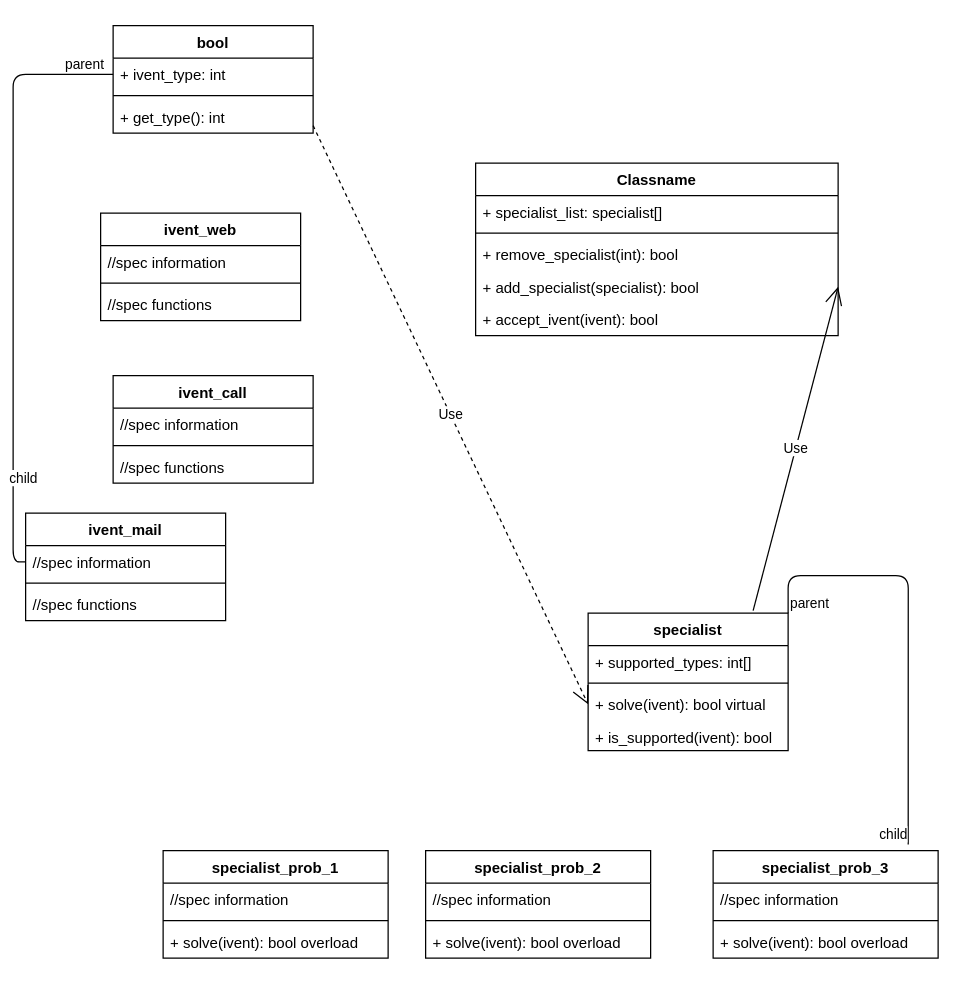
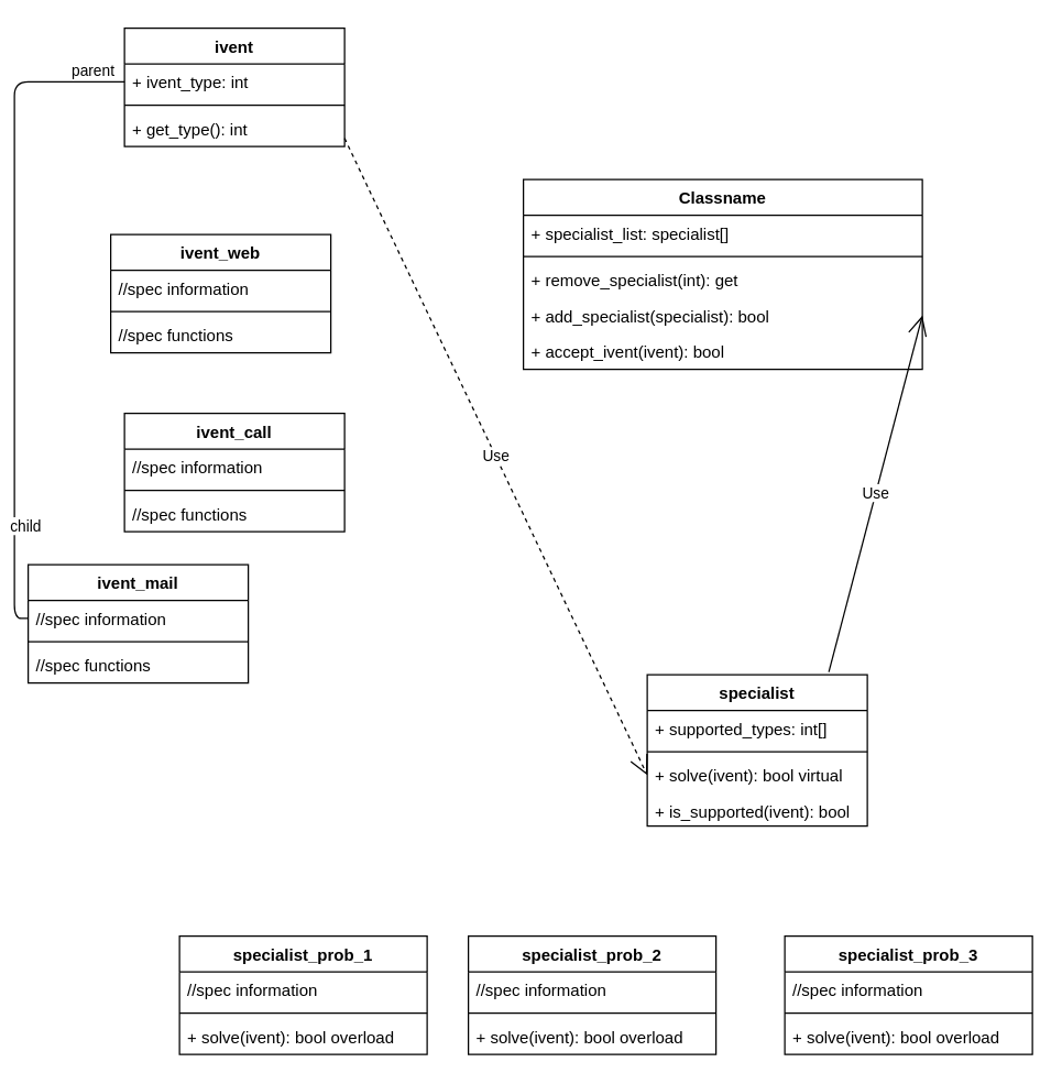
  <mxCell id="0" />
  <mxCell id="1" parent="0" />
- <mxCell id="2" value="bool" style="swimlane;fontStyle=1;align=center;verticalAlign=top;childLayout=stackLayout;horizontal=1;startSize=26;horizontalStack=0;resizeParent=1;resizeParentMax=0;resizeLast=0;collapsible=1;marginBottom=0;" vertex="1" parent="1"><mxGeometry x="90" y="20" width="160" height="86" as="geometry" /></mxCell>
+ <mxCell id="2" value="ivent" style="swimlane;fontStyle=1;align=center;verticalAlign=top;childLayout=stackLayout;horizontal=1;startSize=26;horizontalStack=0;resizeParent=1;resizeParentMax=0;resizeLast=0;collapsible=1;marginBottom=0;" vertex="1" parent="1"><mxGeometry x="90" y="20" width="160" height="86" as="geometry" /></mxCell>
  <mxCell id="3" value="+ ivent_type: int" style="text;strokeColor=none;fillColor=none;align=left;verticalAlign=top;spacingLeft=4;spacingRight=4;overflow=hidden;rotatable=0;points=[[0,0.5],[1,0.5]];portConstraint=eastwest;" vertex="1" parent="2"><mxGeometry y="26" width="160" height="26" as="geometry" /></mxCell>
  <mxCell id="4" value="" style="line;strokeWidth=1;fillColor=none;align=left;verticalAlign=middle;spacingTop=-1;spacingLeft=3;spacingRight=3;rotatable=0;labelPosition=right;points=[];portConstraint=eastwest;" vertex="1" parent="2"><mxGeometry y="52" width="160" height="8" as="geometry" /></mxCell>
  <mxCell id="5" value="+ get_type(): int" style="text;strokeColor=none;fillColor=none;align=left;verticalAlign=top;spacingLeft=4;spacingRight=4;overflow=hidden;rotatable=0;points=[[0,0.5],[1,0.5]];portConstraint=eastwest;" vertex="1" parent="2"><mxGeometry y="60" width="160" height="26" as="geometry" /></mxCell>
  <mxCell id="6" value="ivent_web" style="swimlane;fontStyle=1;align=center;verticalAlign=top;childLayout=stackLayout;horizontal=1;startSize=26;horizontalStack=0;resizeParent=1;resizeParentMax=0;resizeLast=0;collapsible=1;marginBottom=0;" vertex="1" parent="1"><mxGeometry x="80" y="170" width="160" height="86" as="geometry" /></mxCell>
  <mxCell id="7" value="//spec information" style="text;strokeColor=none;fillColor=none;align=left;verticalAlign=top;spacingLeft=4;spacingRight=4;overflow=hidden;rotatable=0;points=[[0,0.5],[1,0.5]];portConstraint=eastwest;" vertex="1" parent="6"><mxGeometry y="26" width="160" height="26" as="geometry" /></mxCell>
  <mxCell id="8" value="" style="line;strokeWidth=1;fillColor=none;align=left;verticalAlign=middle;spacingTop=-1;spacingLeft=3;spacingRight=3;rotatable=0;labelPosition=right;points=[];portConstraint=eastwest;" vertex="1" parent="6"><mxGeometry y="52" width="160" height="8" as="geometry" /></mxCell>
  <mxCell id="9" value="//spec functions" style="text;strokeColor=none;fillColor=none;align=left;verticalAlign=top;spacingLeft=4;spacingRight=4;overflow=hidden;rotatable=0;points=[[0,0.5],[1,0.5]];portConstraint=eastwest;" vertex="1" parent="6"><mxGeometry y="60" width="160" height="26" as="geometry" /></mxCell>
  <mxCell id="10" value="ivent_call" style="swimlane;fontStyle=1;align=center;verticalAlign=top;childLayout=stackLayout;horizontal=1;startSize=26;horizontalStack=0;resizeParent=1;resizeParentMax=0;resizeLast=0;collapsible=1;marginBottom=0;" vertex="1" parent="1"><mxGeometry x="90" y="300" width="160" height="86" as="geometry" /></mxCell>
  <mxCell id="11" value="//spec information" style="text;strokeColor=none;fillColor=none;align=left;verticalAlign=top;spacingLeft=4;spacingRight=4;overflow=hidden;rotatable=0;points=[[0,0.5],[1,0.5]];portConstraint=eastwest;" vertex="1" parent="10"><mxGeometry y="26" width="160" height="26" as="geometry" /></mxCell>
  <mxCell id="12" value="" style="line;strokeWidth=1;fillColor=none;align=left;verticalAlign=middle;spacingTop=-1;spacingLeft=3;spacingRight=3;rotatable=0;labelPosition=right;points=[];portConstraint=eastwest;" vertex="1" parent="10"><mxGeometry y="52" width="160" height="8" as="geometry" /></mxCell>
  <mxCell id="13" value="//spec functions" style="text;strokeColor=none;fillColor=none;align=left;verticalAlign=top;spacingLeft=4;spacingRight=4;overflow=hidden;rotatable=0;points=[[0,0.5],[1,0.5]];portConstraint=eastwest;" vertex="1" parent="10"><mxGeometry y="60" width="160" height="26" as="geometry" /></mxCell>
  <mxCell id="14" value="ivent_mail" style="swimlane;fontStyle=1;align=center;verticalAlign=top;childLayout=stackLayout;horizontal=1;startSize=26;horizontalStack=0;resizeParent=1;resizeParentMax=0;resizeLast=0;collapsible=1;marginBottom=0;" vertex="1" parent="1"><mxGeometry x="20" y="410" width="160" height="86" as="geometry" /></mxCell>
  <mxCell id="15" value="//spec information" style="text;strokeColor=none;fillColor=none;align=left;verticalAlign=top;spacingLeft=4;spacingRight=4;overflow=hidden;rotatable=0;points=[[0,0.5],[1,0.5]];portConstraint=eastwest;" vertex="1" parent="14"><mxGeometry y="26" width="160" height="26" as="geometry" /></mxCell>
  <mxCell id="16" value="" style="line;strokeWidth=1;fillColor=none;align=left;verticalAlign=middle;spacingTop=-1;spacingLeft=3;spacingRight=3;rotatable=0;labelPosition=right;points=[];portConstraint=eastwest;" vertex="1" parent="14"><mxGeometry y="52" width="160" height="8" as="geometry" /></mxCell>
  <mxCell id="17" value="//spec functions" style="text;strokeColor=none;fillColor=none;align=left;verticalAlign=top;spacingLeft=4;spacingRight=4;overflow=hidden;rotatable=0;points=[[0,0.5],[1,0.5]];portConstraint=eastwest;" vertex="1" parent="14"><mxGeometry y="60" width="160" height="26" as="geometry" /></mxCell>
  <mxCell id="18" value="" style="endArrow=none;html=1;edgeStyle=orthogonalEdgeStyle;exitX=0;exitY=0.5;exitDx=0;exitDy=0;entryX=0;entryY=0.5;entryDx=0;entryDy=0;" edge="1" parent="1" source="3" target="15"><mxGeometry relative="1" as="geometry"><mxPoint x="300" y="220" as="sourcePoint" /><mxPoint x="460" y="220" as="targetPoint" /></mxGeometry></mxCell>
  <mxCell id="19" value="parent" style="edgeLabel;resizable=0;html=1;align=left;verticalAlign=bottom;" connectable="0" vertex="1" parent="18"><mxGeometry x="-1" relative="1" as="geometry"><mxPoint x="-40" as="offset" /></mxGeometry></mxCell>
  <mxCell id="20" value="child" style="edgeLabel;resizable=0;html=1;align=right;verticalAlign=bottom;" connectable="0" vertex="1" parent="18"><mxGeometry x="1" relative="1" as="geometry"><mxPoint x="10" y="-59" as="offset" /></mxGeometry></mxCell>
  <mxCell id="21" value="Classname" style="swimlane;fontStyle=1;align=center;verticalAlign=top;childLayout=stackLayout;horizontal=1;startSize=26;horizontalStack=0;resizeParent=1;resizeParentMax=0;resizeLast=0;collapsible=1;marginBottom=0;" vertex="1" parent="1"><mxGeometry x="380" y="130" width="290" height="138" as="geometry" /></mxCell>
  <mxCell id="22" value="+ specialist_list: specialist[]" style="text;strokeColor=none;fillColor=none;align=left;verticalAlign=top;spacingLeft=4;spacingRight=4;overflow=hidden;rotatable=0;points=[[0,0.5],[1,0.5]];portConstraint=eastwest;" vertex="1" parent="21"><mxGeometry y="26" width="290" height="26" as="geometry" /></mxCell>
  <mxCell id="23" value="" style="line;strokeWidth=1;fillColor=none;align=left;verticalAlign=middle;spacingTop=-1;spacingLeft=3;spacingRight=3;rotatable=0;labelPosition=right;points=[];portConstraint=eastwest;" vertex="1" parent="21"><mxGeometry y="52" width="290" height="8" as="geometry" /></mxCell>
- <mxCell id="24" value="+ remove_specialist(int): bool" style="text;strokeColor=none;fillColor=none;align=left;verticalAlign=top;spacingLeft=4;spacingRight=4;overflow=hidden;rotatable=0;points=[[0,0.5],[1,0.5]];portConstraint=eastwest;" vertex="1" parent="21"><mxGeometry y="60" width="290" height="26" as="geometry" /></mxCell>
+ <mxCell id="24" value="+ remove_specialist(int): get" style="text;strokeColor=none;fillColor=none;align=left;verticalAlign=top;spacingLeft=4;spacingRight=4;overflow=hidden;rotatable=0;points=[[0,0.5],[1,0.5]];portConstraint=eastwest;" vertex="1" parent="21"><mxGeometry y="60" width="290" height="26" as="geometry" /></mxCell>
  <mxCell id="25" value="+ add_specialist(specialist): bool" style="text;strokeColor=none;fillColor=none;align=left;verticalAlign=top;spacingLeft=4;spacingRight=4;overflow=hidden;rotatable=0;points=[[0,0.5],[1,0.5]];portConstraint=eastwest;" vertex="1" parent="21"><mxGeometry y="86" width="290" height="26" as="geometry" /></mxCell>
  <mxCell id="26" value="+ accept_ivent(ivent): bool" style="text;strokeColor=none;fillColor=none;align=left;verticalAlign=top;spacingLeft=4;spacingRight=4;overflow=hidden;rotatable=0;points=[[0,0.5],[1,0.5]];portConstraint=eastwest;" vertex="1" parent="21"><mxGeometry y="112" width="290" height="26" as="geometry" /></mxCell>
  <mxCell id="27" value="specialist" style="swimlane;fontStyle=1;align=center;verticalAlign=top;childLayout=stackLayout;horizontal=1;startSize=26;horizontalStack=0;resizeParent=1;resizeParentMax=0;resizeLast=0;collapsible=1;marginBottom=0;" vertex="1" parent="1"><mxGeometry x="470" y="490" width="160" height="110" as="geometry" /></mxCell>
  <mxCell id="28" value="+ supported_types: int[]" style="text;strokeColor=none;fillColor=none;align=left;verticalAlign=top;spacingLeft=4;spacingRight=4;overflow=hidden;rotatable=0;points=[[0,0.5],[1,0.5]];portConstraint=eastwest;" vertex="1" parent="27"><mxGeometry y="26" width="160" height="26" as="geometry" /></mxCell>
  <mxCell id="29" value="" style="line;strokeWidth=1;fillColor=none;align=left;verticalAlign=middle;spacingTop=-1;spacingLeft=3;spacingRight=3;rotatable=0;labelPosition=right;points=[];portConstraint=eastwest;" vertex="1" parent="27"><mxGeometry y="52" width="160" height="8" as="geometry" /></mxCell>
  <mxCell id="30" value="+ solve(ivent): bool virtual" style="text;strokeColor=none;fillColor=none;align=left;verticalAlign=top;spacingLeft=4;spacingRight=4;overflow=hidden;rotatable=0;points=[[0,0.5],[1,0.5]];portConstraint=eastwest;" vertex="1" parent="27"><mxGeometry y="60" width="160" height="26" as="geometry" /></mxCell>
  <mxCell id="31" value="+ is_supported(ivent): bool" style="text;strokeColor=none;fillColor=none;align=left;verticalAlign=top;spacingLeft=4;spacingRight=4;overflow=hidden;rotatable=0;points=[[0,0.5],[1,0.5]];portConstraint=eastwest;" vertex="1" parent="27"><mxGeometry y="86" width="160" height="24" as="geometry" /></mxCell>
  <mxCell id="32" value="specialist_prob_1" style="swimlane;fontStyle=1;align=center;verticalAlign=top;childLayout=stackLayout;horizontal=1;startSize=26;horizontalStack=0;resizeParent=1;resizeParentMax=0;resizeLast=0;collapsible=1;marginBottom=0;" vertex="1" parent="1"><mxGeometry x="130" y="680" width="180" height="86" as="geometry" /></mxCell>
  <mxCell id="33" value="//spec information" style="text;strokeColor=none;fillColor=none;align=left;verticalAlign=top;spacingLeft=4;spacingRight=4;overflow=hidden;rotatable=0;points=[[0,0.5],[1,0.5]];portConstraint=eastwest;" vertex="1" parent="32"><mxGeometry y="26" width="180" height="26" as="geometry" /></mxCell>
  <mxCell id="34" value="" style="line;strokeWidth=1;fillColor=none;align=left;verticalAlign=middle;spacingTop=-1;spacingLeft=3;spacingRight=3;rotatable=0;labelPosition=right;points=[];portConstraint=eastwest;" vertex="1" parent="32"><mxGeometry y="52" width="180" height="8" as="geometry" /></mxCell>
  <mxCell id="35" value="+ solve(ivent): bool overload" style="text;strokeColor=none;fillColor=none;align=left;verticalAlign=top;spacingLeft=4;spacingRight=4;overflow=hidden;rotatable=0;points=[[0,0.5],[1,0.5]];portConstraint=eastwest;" vertex="1" parent="32"><mxGeometry y="60" width="180" height="26" as="geometry" /></mxCell>
  <mxCell id="36" value="specialist_prob_2" style="swimlane;fontStyle=1;align=center;verticalAlign=top;childLayout=stackLayout;horizontal=1;startSize=26;horizontalStack=0;resizeParent=1;resizeParentMax=0;resizeLast=0;collapsible=1;marginBottom=0;" vertex="1" parent="1"><mxGeometry x="340" y="680" width="180" height="86" as="geometry" /></mxCell>
  <mxCell id="37" value="//spec information" style="text;strokeColor=none;fillColor=none;align=left;verticalAlign=top;spacingLeft=4;spacingRight=4;overflow=hidden;rotatable=0;points=[[0,0.5],[1,0.5]];portConstraint=eastwest;" vertex="1" parent="36"><mxGeometry y="26" width="180" height="26" as="geometry" /></mxCell>
  <mxCell id="38" value="" style="line;strokeWidth=1;fillColor=none;align=left;verticalAlign=middle;spacingTop=-1;spacingLeft=3;spacingRight=3;rotatable=0;labelPosition=right;points=[];portConstraint=eastwest;" vertex="1" parent="36"><mxGeometry y="52" width="180" height="8" as="geometry" /></mxCell>
  <mxCell id="39" value="+ solve(ivent): bool overload" style="text;strokeColor=none;fillColor=none;align=left;verticalAlign=top;spacingLeft=4;spacingRight=4;overflow=hidden;rotatable=0;points=[[0,0.5],[1,0.5]];portConstraint=eastwest;" vertex="1" parent="36"><mxGeometry y="60" width="180" height="26" as="geometry" /></mxCell>
  <mxCell id="40" value="specialist_prob_3" style="swimlane;fontStyle=1;align=center;verticalAlign=top;childLayout=stackLayout;horizontal=1;startSize=26;horizontalStack=0;resizeParent=1;resizeParentMax=0;resizeLast=0;collapsible=1;marginBottom=0;" vertex="1" parent="1"><mxGeometry x="570" y="680" width="180" height="86" as="geometry" /></mxCell>
  <mxCell id="41" value="//spec information" style="text;strokeColor=none;fillColor=none;align=left;verticalAlign=top;spacingLeft=4;spacingRight=4;overflow=hidden;rotatable=0;points=[[0,0.5],[1,0.5]];portConstraint=eastwest;" vertex="1" parent="40"><mxGeometry y="26" width="180" height="26" as="geometry" /></mxCell>
  <mxCell id="42" value="" style="line;strokeWidth=1;fillColor=none;align=left;verticalAlign=middle;spacingTop=-1;spacingLeft=3;spacingRight=3;rotatable=0;labelPosition=right;points=[];portConstraint=eastwest;" vertex="1" parent="40"><mxGeometry y="52" width="180" height="8" as="geometry" /></mxCell>
  <mxCell id="43" value="+ solve(ivent): bool overload" style="text;strokeColor=none;fillColor=none;align=left;verticalAlign=top;spacingLeft=4;spacingRight=4;overflow=hidden;rotatable=0;points=[[0,0.5],[1,0.5]];portConstraint=eastwest;" vertex="1" parent="40"><mxGeometry y="60" width="180" height="26" as="geometry" /></mxCell>
- <mxCell id="44" value="" style="endArrow=none;html=1;edgeStyle=orthogonalEdgeStyle;exitX=1;exitY=0;exitDx=0;exitDy=0;entryX=0.867;entryY=-0.058;entryDx=0;entryDy=0;entryPerimeter=0;" edge="1" parent="1" source="27" target="40"><mxGeometry relative="1" as="geometry"><mxPoint x="300" y="520" as="sourcePoint" /><mxPoint x="460" y="520" as="targetPoint" /><Array as="points"><mxPoint x="630" y="460" /><mxPoint x="726" y="460" /></Array></mxGeometry></mxCell>
- <mxCell id="45" value="parent" style="edgeLabel;resizable=0;html=1;align=left;verticalAlign=bottom;" connectable="0" vertex="1" parent="44"><mxGeometry x="-1" relative="1" as="geometry" /></mxCell>
- <mxCell id="46" value="child" style="edgeLabel;resizable=0;html=1;align=right;verticalAlign=bottom;" connectable="0" vertex="1" parent="44"><mxGeometry x="1" relative="1" as="geometry" /></mxCell>
  <mxCell id="47" value="Use" style="endArrow=open;endSize=12;dashed=1;html=1;entryX=0;entryY=0.5;entryDx=0;entryDy=0;" edge="1" parent="1" target="30"><mxGeometry width="160" relative="1" as="geometry"><mxPoint x="250" y="100" as="sourcePoint" /><mxPoint x="460" y="370" as="targetPoint" /></mxGeometry></mxCell>
  <mxCell id="48" value="Use" style="endArrow=open;endSize=12;dashed=0;html=1;exitX=0.825;exitY=-0.018;exitDx=0;exitDy=0;exitPerimeter=0;entryX=1;entryY=0.5;entryDx=0;entryDy=0;" edge="1" parent="1" source="27" target="25"><mxGeometry width="160" relative="1" as="geometry"><mxPoint x="300" y="370" as="sourcePoint" /><mxPoint x="460" y="370" as="targetPoint" /></mxGeometry></mxCell>
